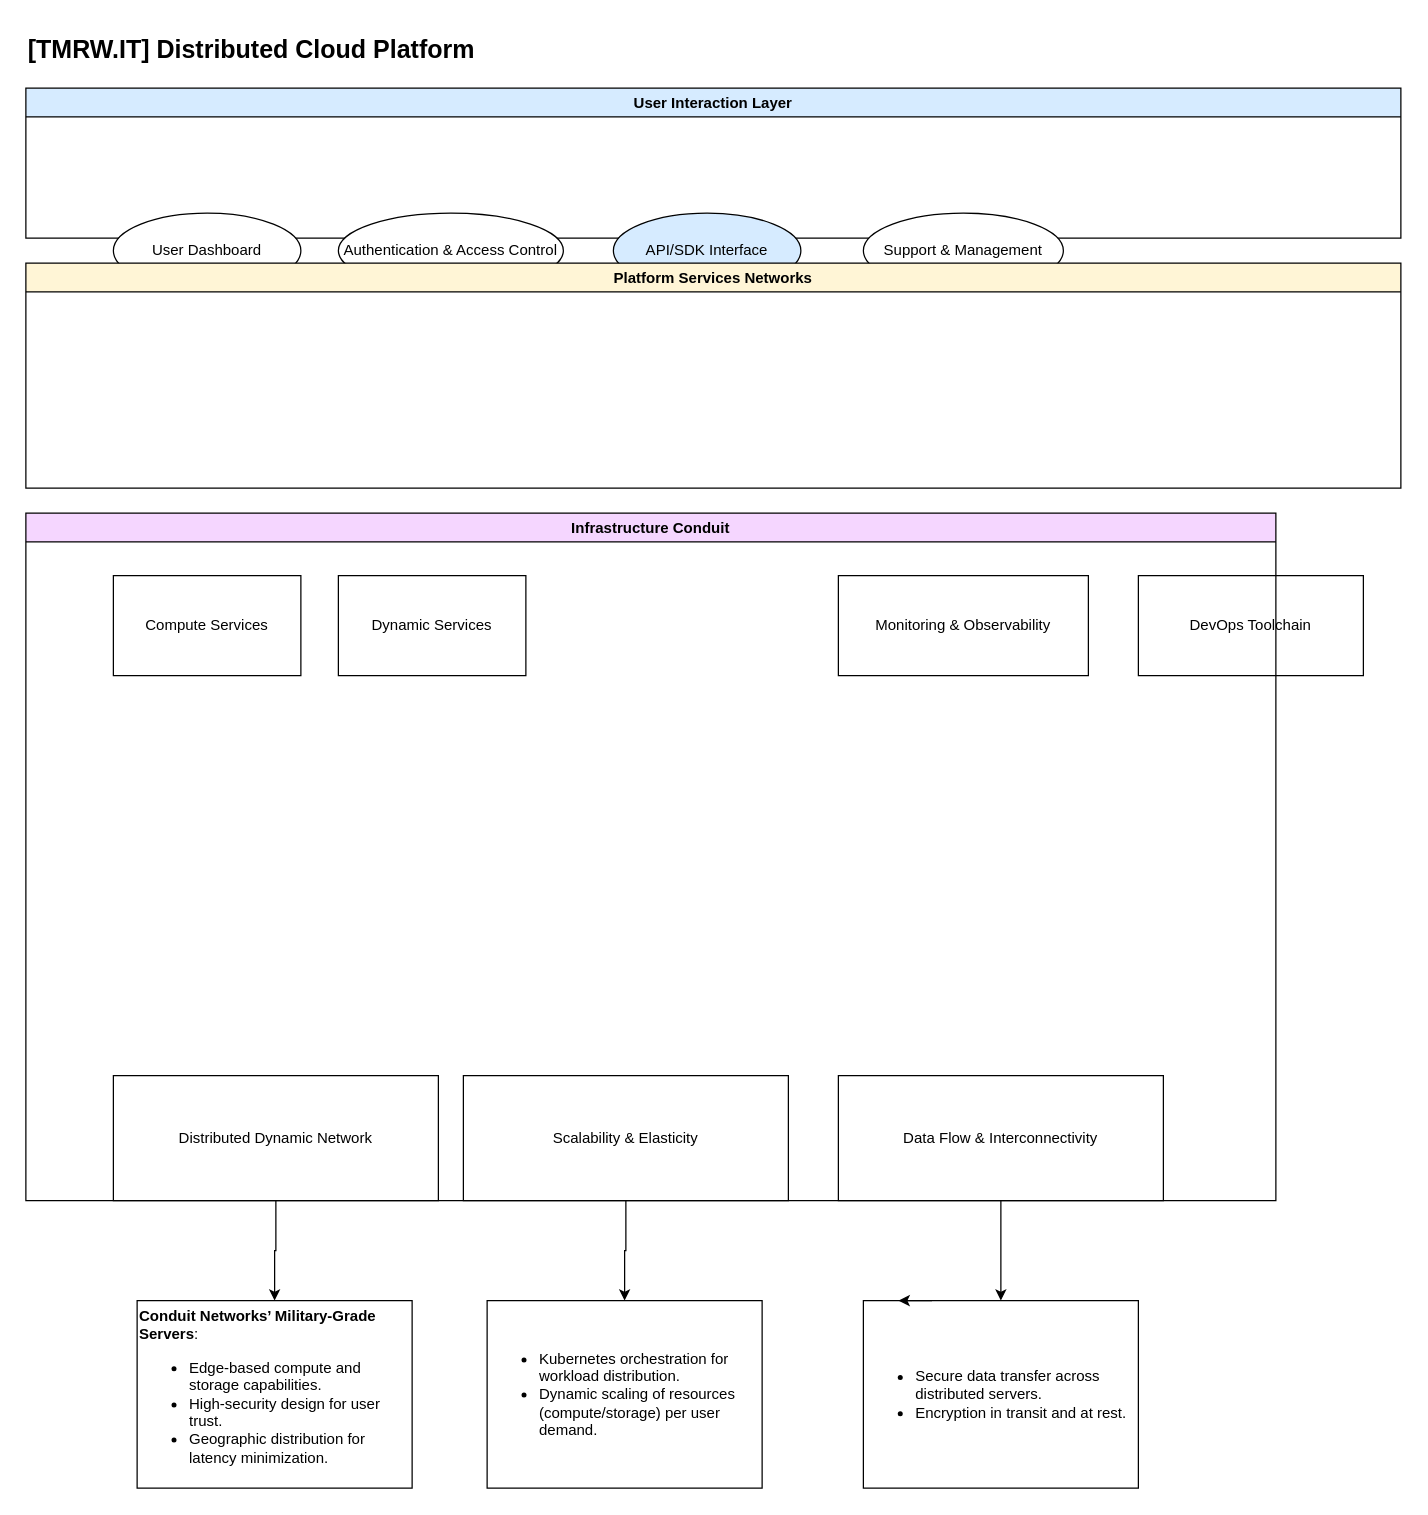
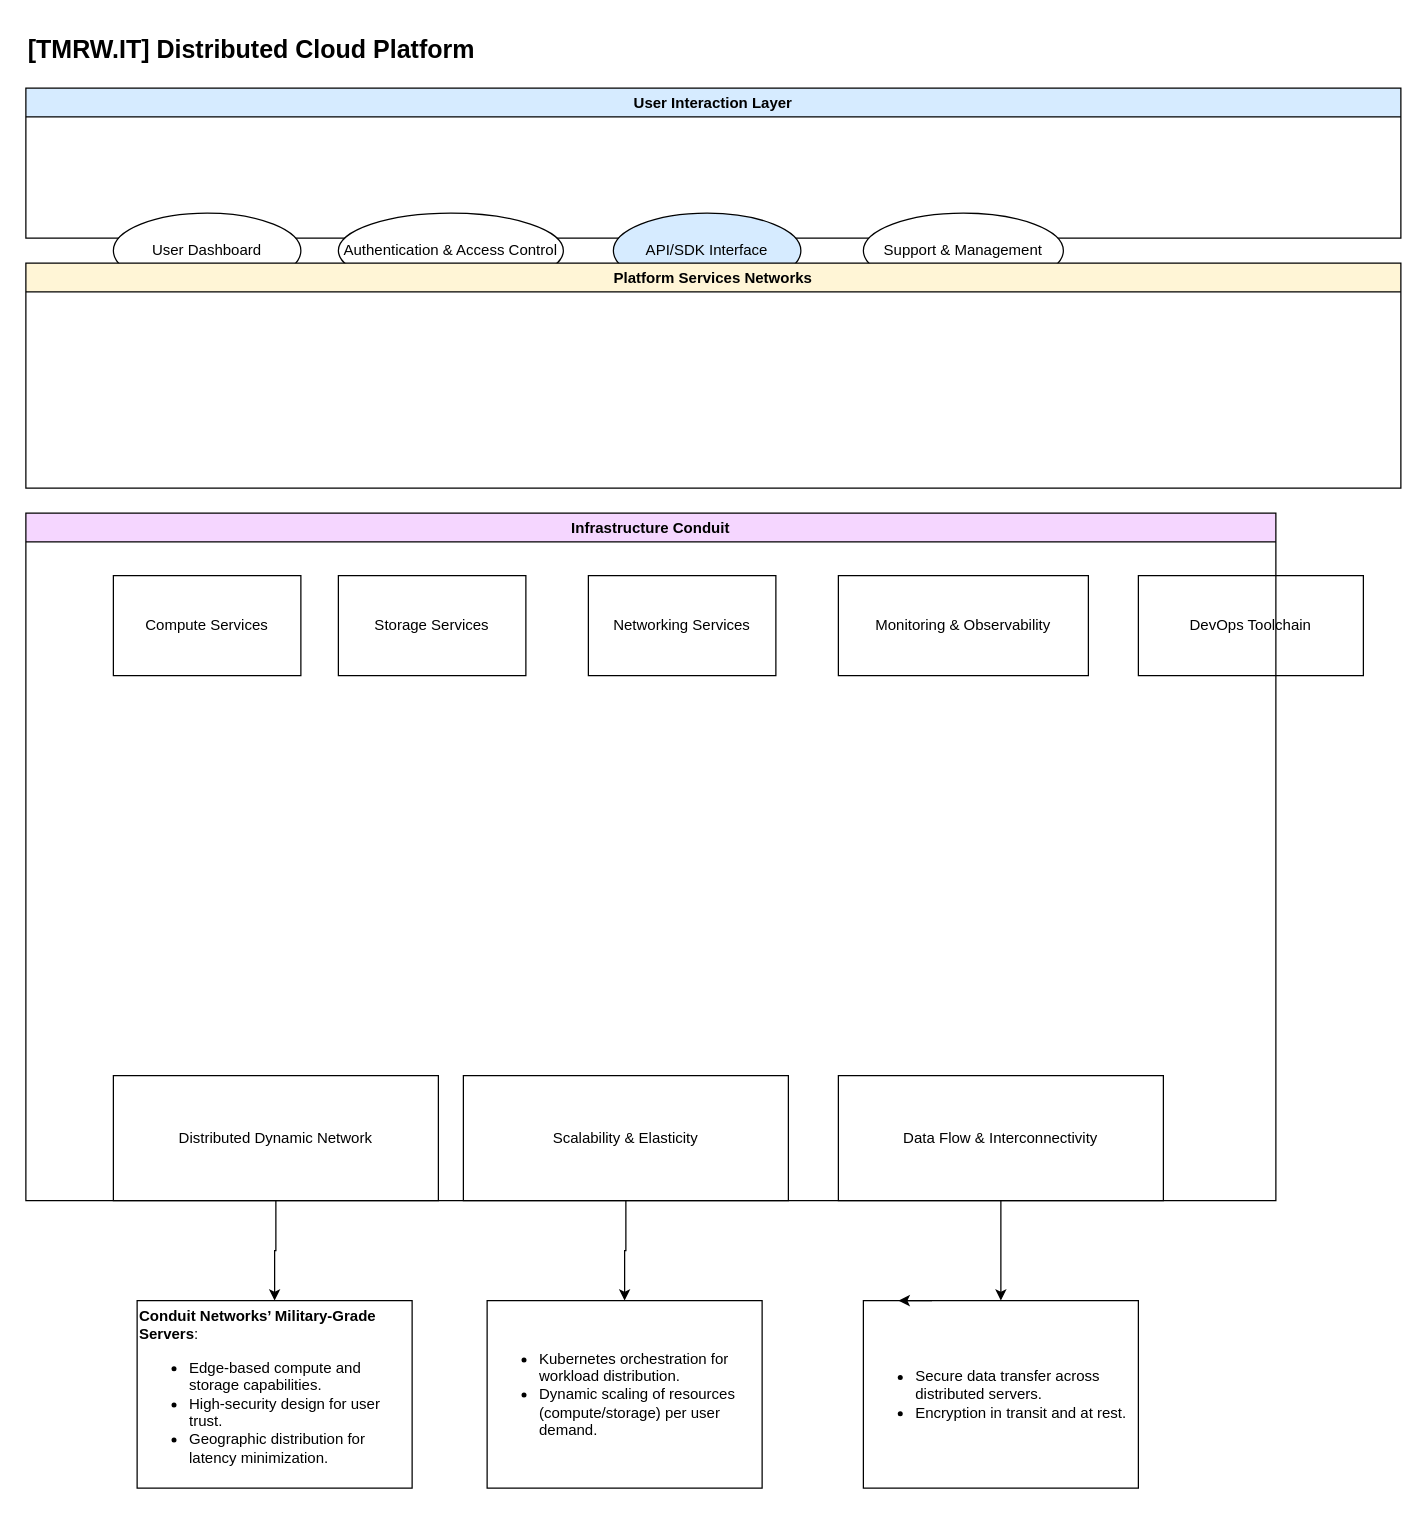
  <mxCell id="0" />
  <mxCell id="1" parent="0" />
  <mxCell id="2" value="[TMRW.IT] Distributed Cloud Platform" style="text;html=1;fontSize=20;fontStyle=1;" parent="1" vertex="1"><mxGeometry x="20" y="20" width="400" height="30" as="geometry" /></mxCell>
  <mxCell id="3" value="User Interaction Layer" style="swimlane;whiteSpace=wrap;html=1;fillColor=#d6ebff;" parent="1" vertex="1"><mxGeometry x="20" y="70" width="1100" height="120" as="geometry" /></mxCell>
  <mxCell id="4" value="User Dashboard" style="ellipse;whiteSpace=wrap;html=1;strokeColor=#000000;fillColor=#ffffff;" parent="3" vertex="1"><mxGeometry x="70" y="100" width="150" height="60" as="geometry" /></mxCell>
  <mxCell id="5" value="Authentication &amp; Access Control" style="ellipse;whiteSpace=wrap;html=1;strokeColor=#000000;fillColor=#ffffff;" parent="3" vertex="1"><mxGeometry x="250" y="100" width="180" height="60" as="geometry" /></mxCell>
  <mxCell id="6" value="API/SDK Interface" style="ellipse;whiteSpace=wrap;html=1;strokeColor=#000000;fillColor=#d6ebff;" parent="3" vertex="1"><mxGeometry x="470" y="100" width="150" height="60" as="geometry" /></mxCell>
  <mxCell id="7" value="Support &amp; Management" style="ellipse;whiteSpace=wrap;html=1;strokeColor=#000000;fillColor=#ffffff;" parent="3" vertex="1"><mxGeometry x="670" y="100" width="160" height="60" as="geometry" /></mxCell>
  <mxCell id="8" value="Platform Services Networks" style="swimlane;whiteSpace=wrap;html=1;fillColor=#fff5d6;" parent="1" vertex="1"><mxGeometry x="20" y="210" width="1100" height="180" as="geometry" /></mxCell>
  <mxCell id="9" value="Compute Services" style="rectangle;whiteSpace=wrap;html=1;strokeColor=#000000;fillColor=#ffffff;" parent="8" vertex="1"><mxGeometry x="70" y="250" width="150" height="80" as="geometry" /></mxCell>
- <mxCell id="10" value="Dynamic Services" style="rectangle;whiteSpace=wrap;html=1;strokeColor=#000000;fillColor=#ffffff;" parent="8" vertex="1"><mxGeometry x="250" y="250" width="150" height="80" as="geometry" /></mxCell>
+ <mxCell id="10" value="Storage Services" style="rectangle;whiteSpace=wrap;html=1;strokeColor=#000000;fillColor=#ffffff;" parent="8" vertex="1"><mxGeometry x="250" y="250" width="150" height="80" as="geometry" /></mxCell>
+ <mxCell id="11" value="Networking Services" style="rectangle;whiteSpace=wrap;html=1;strokeColor=#000000;fillColor=#ffffff;" parent="8" vertex="1"><mxGeometry x="450" y="250" width="150" height="80" as="geometry" /></mxCell>
  <mxCell id="12" value="Monitoring &amp; Observability" style="rectangle;whiteSpace=wrap;html=1;strokeColor=#000000;fillColor=#ffffff;" parent="8" vertex="1"><mxGeometry x="650" y="250" width="200" height="80" as="geometry" /></mxCell>
  <mxCell id="13" value="DevOps Toolchain" style="rectangle;whiteSpace=wrap;html=1;strokeColor=#000000;fillColor=#ffffff;" parent="8" vertex="1"><mxGeometry x="890" y="250" width="180" height="80" as="geometry" /></mxCell>
  <mxCell id="14" value="Infrastructure Conduit" style="swimlane;whiteSpace=wrap;html=1;fillColor=#f5d6ff;" parent="1" vertex="1"><mxGeometry x="20" y="410" width="1000" height="550" as="geometry" /></mxCell>
  <mxCell id="15" value="Distributed Dynamic Network" style="rectangle;whiteSpace=wrap;html=1;strokeColor=#000000;fillColor=#ffffff;" parent="14" vertex="1"><mxGeometry x="70" y="450" width="260" height="100" as="geometry" /></mxCell>
  <mxCell id="16" value="Scalability &amp; Elasticity" style="rectangle;whiteSpace=wrap;html=1;strokeColor=#000000;fillColor=#ffffff;" parent="14" vertex="1"><mxGeometry x="350" y="450" width="260" height="100" as="geometry" /></mxCell>
  <mxCell id="17" value="Data Flow &amp; Interconnectivity" style="rectangle;whiteSpace=wrap;html=1;strokeColor=#000000;fillColor=#ffffff;" parent="14" vertex="1"><mxGeometry x="650" y="450" width="260" height="100" as="geometry" /></mxCell>
  <mxCell id="18" value="&lt;strong style=&quot;background-color: initial;&quot;&gt;Conduit Networks’ Military-Grade Servers&lt;/strong&gt;&lt;span style=&quot;background-color: initial;&quot;&gt;:&lt;/span&gt;&lt;div&gt;&lt;ul&gt;&lt;li&gt;&lt;span style=&quot;background-color: initial;&quot;&gt;Edge-based compute and storage capabilities.&lt;/span&gt;&lt;/li&gt;&lt;li&gt;&lt;span style=&quot;background-color: initial;&quot;&gt;High-security design for user trust.&lt;/span&gt;&lt;/li&gt;&lt;li&gt;&lt;span style=&quot;background-color: initial;&quot;&gt;Geographic distribution for latency minimization.&lt;/span&gt;&lt;/li&gt;&lt;/ul&gt;&lt;/div&gt;" style="rectangle;whiteSpace=wrap;html=1;strokeColor=#000000;fillColor=#ffffff;align=left;" vertex="1" parent="1"><mxGeometry x="109" y="1040" width="220" height="150" as="geometry" /></mxCell>
  <mxCell id="19" value="" style="edgeStyle=orthogonalEdgeStyle;rounded=0;orthogonalLoop=1;jettySize=auto;html=1;" edge="1" parent="1" source="15" target="18"><mxGeometry relative="1" as="geometry" /></mxCell>
  <mxCell id="20" value="&lt;ul&gt;&lt;li&gt;&lt;span style=&quot;background-color: initial;&quot;&gt;Kubernetes orchestration for workload distribution.&lt;/span&gt;&lt;/li&gt;&lt;li&gt;&lt;span style=&quot;background-color: initial;&quot;&gt;Dynamic scaling of resources (compute/storage) per user demand.&lt;/span&gt;&lt;/li&gt;&lt;/ul&gt;" style="rectangle;whiteSpace=wrap;html=1;strokeColor=#000000;fillColor=#ffffff;align=left;" vertex="1" parent="1"><mxGeometry x="389" y="1040" width="220" height="150" as="geometry" /></mxCell>
  <mxCell id="21" value="" style="edgeStyle=orthogonalEdgeStyle;rounded=0;orthogonalLoop=1;jettySize=auto;html=1;" edge="1" parent="1" source="16" target="20"><mxGeometry relative="1" as="geometry" /></mxCell>
  <mxCell id="22" value="&lt;ul&gt;&lt;li&gt;&lt;span style=&quot;background-color: initial;&quot;&gt;Secure data transfer across distributed servers.&lt;/span&gt;&lt;/li&gt;&lt;li&gt;&lt;span style=&quot;background-color: initial;&quot;&gt;Encryption in transit and at rest.&lt;/span&gt;&lt;/li&gt;&lt;/ul&gt;" style="rectangle;whiteSpace=wrap;html=1;strokeColor=#000000;fillColor=#ffffff;align=left;" vertex="1" parent="1"><mxGeometry x="690" y="1040" width="220" height="150" as="geometry" /></mxCell>
  <mxCell id="23" value="" style="edgeStyle=orthogonalEdgeStyle;rounded=0;orthogonalLoop=1;jettySize=auto;html=1;" edge="1" parent="1" source="17" target="22"><mxGeometry relative="1" as="geometry" /></mxCell>
  <mxCell id="24" style="edgeStyle=orthogonalEdgeStyle;rounded=0;orthogonalLoop=1;jettySize=auto;html=1;exitX=0.25;exitY=0;exitDx=0;exitDy=0;entryX=0.128;entryY=0.003;entryDx=0;entryDy=0;entryPerimeter=0;" edge="1" parent="1" source="22" target="22"><mxGeometry relative="1" as="geometry" /></mxCell>
